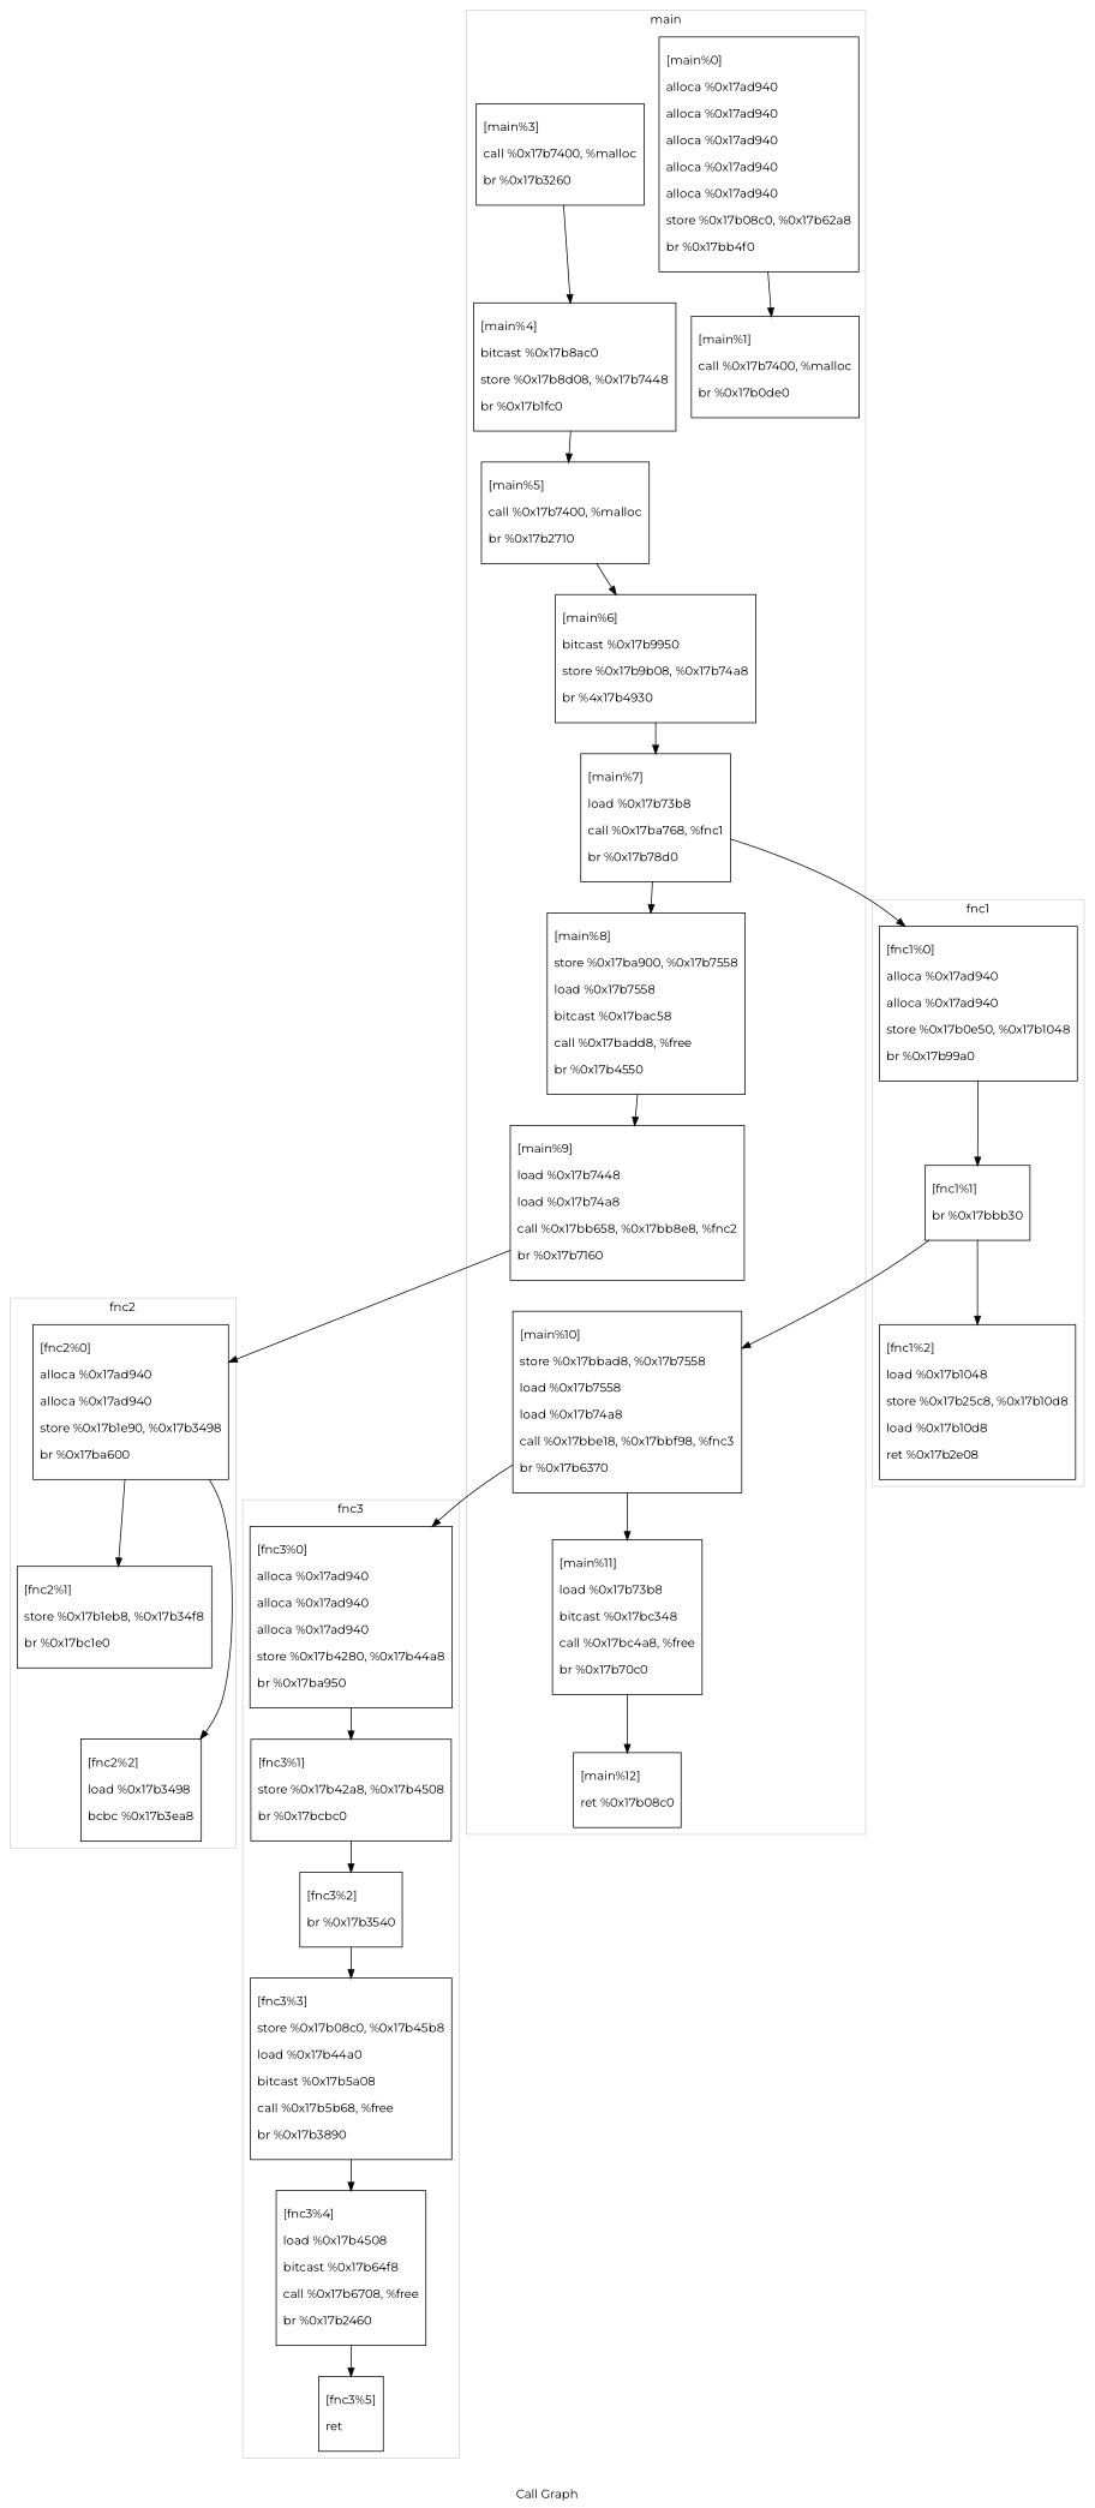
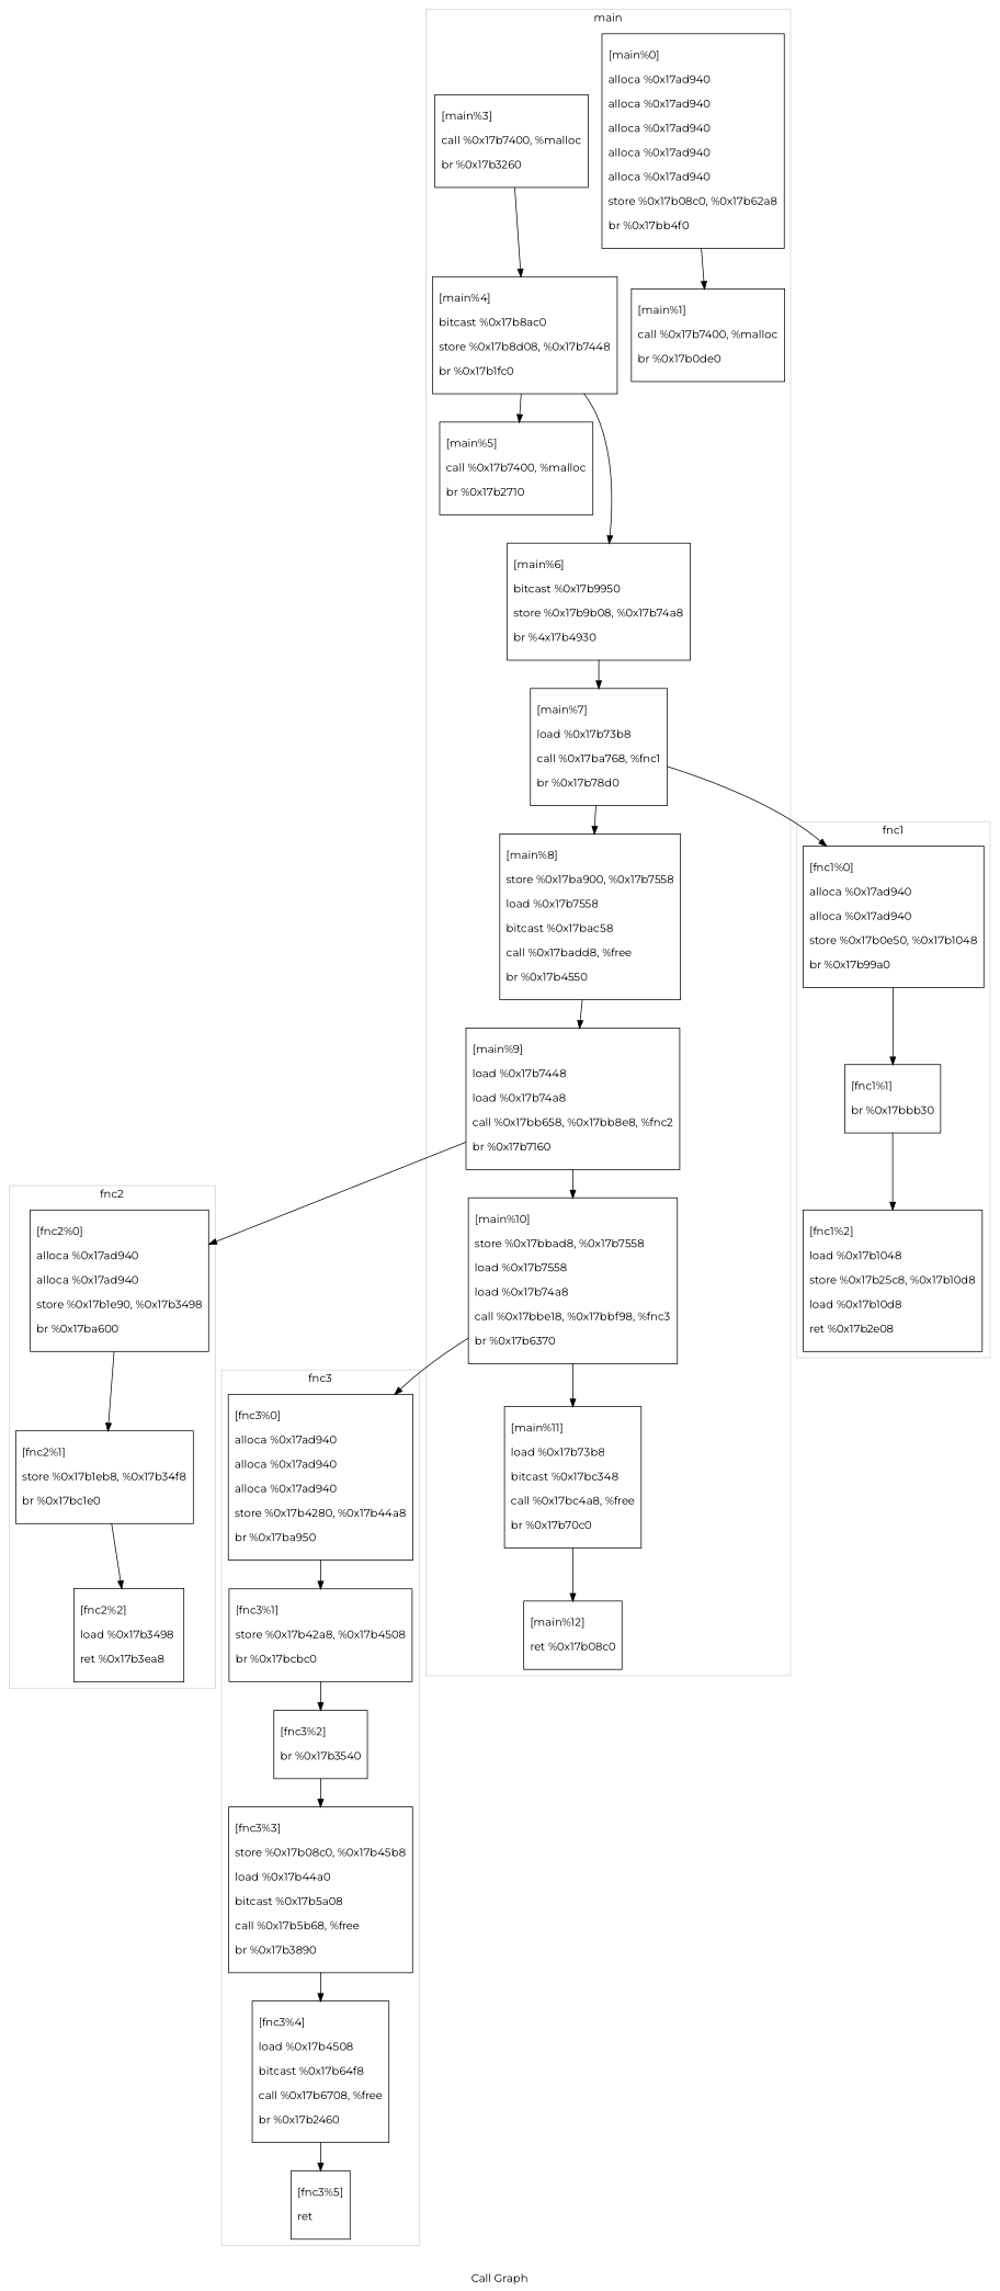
  digraph {
    fontname=Montserrat
    label="Call Graph"
    node [fontname=Montserrat shape=record]
    edge [fontname=Montserrat]
    n1 [label="{\n				[fnc1%0]\l\n				alloca %0x17ad940\l\n				alloca %0x17ad940\l\n				store %0x17b0e50, %0x17b1048\l\n				br %0x17b99a0\l\n			}"]
    n2 [label="{\n				[fnc1%1]\l\n				br %0x17bbb30\l\n			}"]
    n3 [label="{\n				[fnc1%2]\l\n				load %0x17b1048\l\n				store %0x17b25c8, %0x17b10d8\l\n				load %0x17b10d8\l\n				ret %0x17b2e08\l\n			}"]
    n4 [label="{\n				[fnc2%0]\l\n				alloca %0x17ad940\l\n				alloca %0x17ad940\l\n				store %0x17b1e90, %0x17b3498\l\n				br %0x17ba600\l\n			}"]
    n5 [label="{\n				[fnc2%1]\l\n				store %0x17b1eb8, %0x17b34f8\l\n				br %0x17bc1e0\l\n			}"]
-   n6 [label="{\n				[fnc2%2]\l\n				load %0x17b3498\l\n				bcbc %0x17b3ea8\l\n			}"]
+   n6 [label="{\n				[fnc2%2]\l\n				load %0x17b3498\l\n				ret %0x17b3ea8\l\n			}"]
    n7 [label="{\n				[fnc3%0]\l\n				alloca %0x17ad940\l\n				alloca %0x17ad940\l\n				alloca %0x17ad940\l\n				store %0x17b4280, %0x17b44a8\l\n				br %0x17ba950\l\n			}"]
    n8 [label="{\n				[fnc3%1]\l\n				store %0x17b42a8, %0x17b4508\l\n				br %0x17bcbc0\l\n			}"]
    n9 [label="{\n				[fnc3%2]\l\n				br %0x17b3540\l\n			}"]
    n10 [label="{\n				[fnc3%3]\l\n				store %0x17b08c0, %0x17b45b8\l\n				load %0x17b44a0\l\n				bitcast %0x17b5a08\l\n				call %0x17b5b68, %free\l\n				br %0x17b3890\l\n			}"]
    n11 [label="{\n				[fnc3%4]\l\n				load %0x17b4508\l\n				bitcast %0x17b64f8\l\n				call %0x17b6708, %free\l\n				br %0x17b2460\l\n			}"]
    n12 [label="{\n				[fnc3%5]\l\n				ret \l\n			}"]
    n13 [label="{\n				[main%0]\l\n				alloca %0x17ad940\l\n				alloca %0x17ad940\l\n				alloca %0x17ad940\l\n				alloca %0x17ad940\l\n				alloca %0x17ad940\l\n				store %0x17b08c0, %0x17b62a8\l\n				br %0x17bb4f0\l\n			}"]
    n14 [label="{\n				[main%1]\l\n				call %0x17b7400, %malloc\l\n				br %0x17b0de0\l\n			}"]
    n15 [label="{\n				[main%3]\l\n				call %0x17b7400, %malloc\l\n				br %0x17b3260\l\n			}"]
    n16 [label="{\n				[main%4]\l\n				bitcast %0x17b8ac0\l\n				store %0x17b8d08, %0x17b7448\l\n				br %0x17b1fc0\l\n			}"]
    n17 [label="{\n				[main%5]\l\n				call %0x17b7400, %malloc\l\n				br %0x17b2710\l\n			}"]
    n18 [label="{\n				[main%6]\l\n				bitcast %0x17b9950\l\n				store %0x17b9b08, %0x17b74a8\l\n				br %4x17b4930\l\n			}"]
    n19 [label="{\n				[main%7]\l\n				load %0x17b73b8\l\n				call %0x17ba768, %fnc1\l\n				br %0x17b78d0\l\n			}"]
    n20 [label="{\n				[main%8]\l\n				store %0x17ba900, %0x17b7558\l\n				load %0x17b7558\l\n				bitcast %0x17bac58\l\n				call %0x17badd8, %free\l\n				br %0x17b4550\l\n			}"]
    n21 [label="{\n				[main%9]\l\n				load %0x17b7448\l\n				load %0x17b74a8\l\n				call %0x17bb658, %0x17bb8e8, %fnc2\l\n				br %0x17b7160\l\n			}"]
    n22 [label="{\n				[main%10]\l\n				store %0x17bbad8, %0x17b7558\l\n				load %0x17b7558\l\n				load %0x17b74a8\l\n				call %0x17bbe18, %0x17bbf98, %fnc3\l\n				br %0x17b6370\l\n			}"]
    n23 [label="{\n				[main%11]\l\n				load %0x17b73b8\l\n				bitcast %0x17bc348\l\n				call %0x17bc4a8, %free\l\n				br %0x17b70c0\l\n			}"]
    n24 [label="{\n				[main%12]\l\n				ret %0x17b08c0\l\n			}"]
    subgraph cluster_1 {
      color=lightgrey
      label=fnc1
      n1
      n2
      n3
    }
    subgraph cluster_2 {
      color=lightgrey
      label="llvm.dbg.declare"
    }
    subgraph cluster_3 {
      color=lightgrey
      label=fnc2
      n4
      n5
      n6
    }
    subgraph cluster_4 {
      color=lightgrey
      label=fnc3
      n7
      n8
      n9
      n10
      n11
      n12
    }
    subgraph cluster_5 {
      color=lightgrey
      label=free
    }
    subgraph cluster_6 {
      color=lightgrey
      label=main
      n13
      n14
      n15
      n16
      n17
      n18
      n19
      n20
      n21
      n22
      n23
      n24
    }
    subgraph cluster_7 {
      color=lightgrey
      label=malloc
    }
    n1 -> n2
    n2 -> n3
    n4 -> n5
-   n4 -> n6
+   n5 -> n6
    n7 -> n8
    n8 -> n9
    n9 -> n10
    n10 -> n11
    n11 -> n12
    n13 -> n14
    n15 -> n16
    n16 -> n17
-   n17 -> n18
+   n16 -> n18
    n18 -> n19
    n19 -> n1
    n19 -> n20
    n20 -> n21
    n21 -> n4
-   n2 -> n22
+   n21 -> n22
    n22 -> n7
    n22 -> n23
    n23 -> n24
  }
